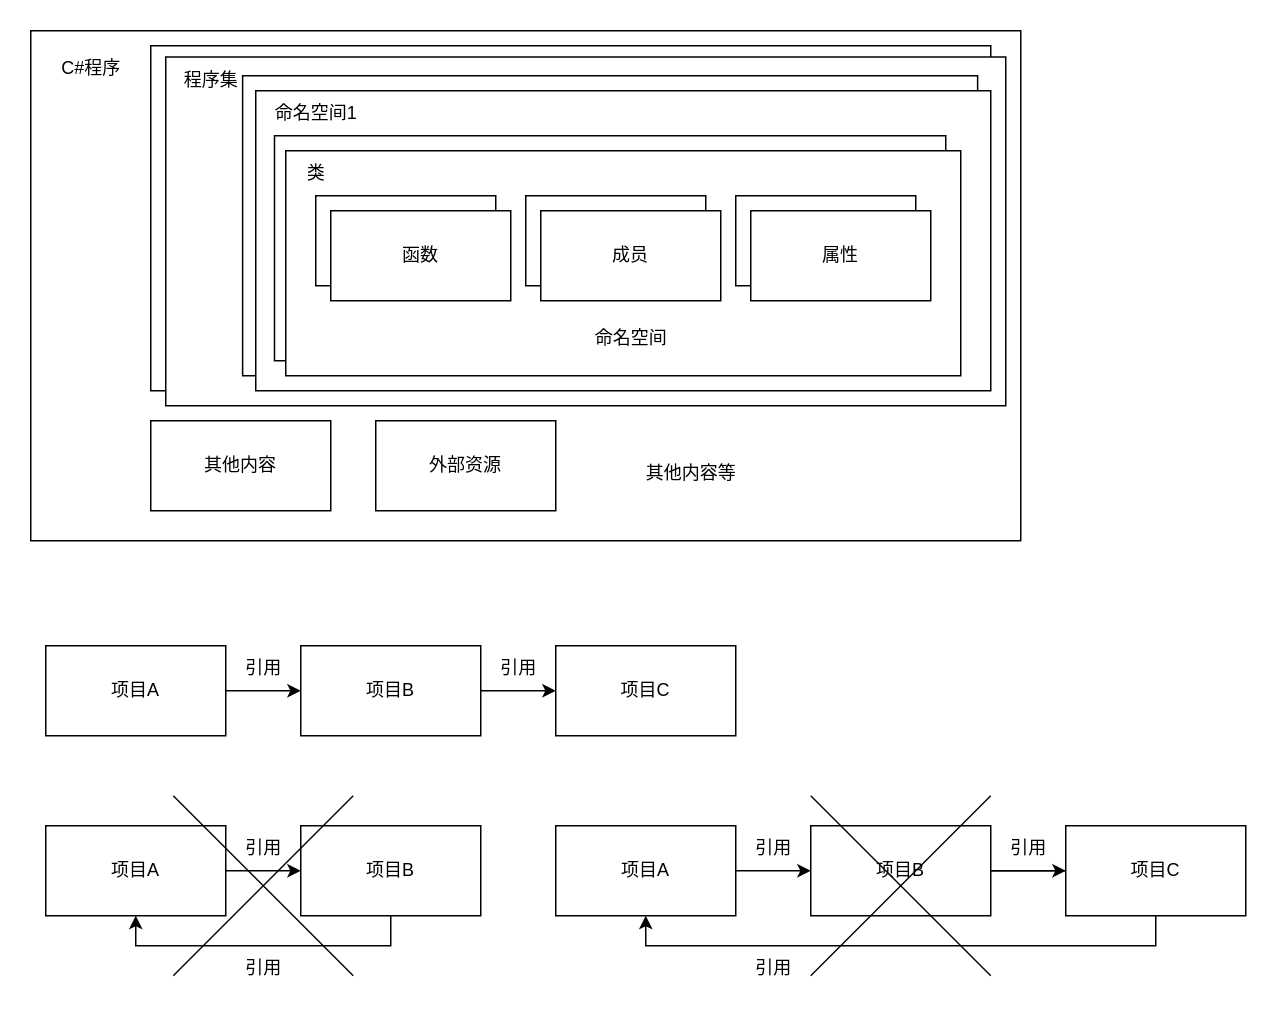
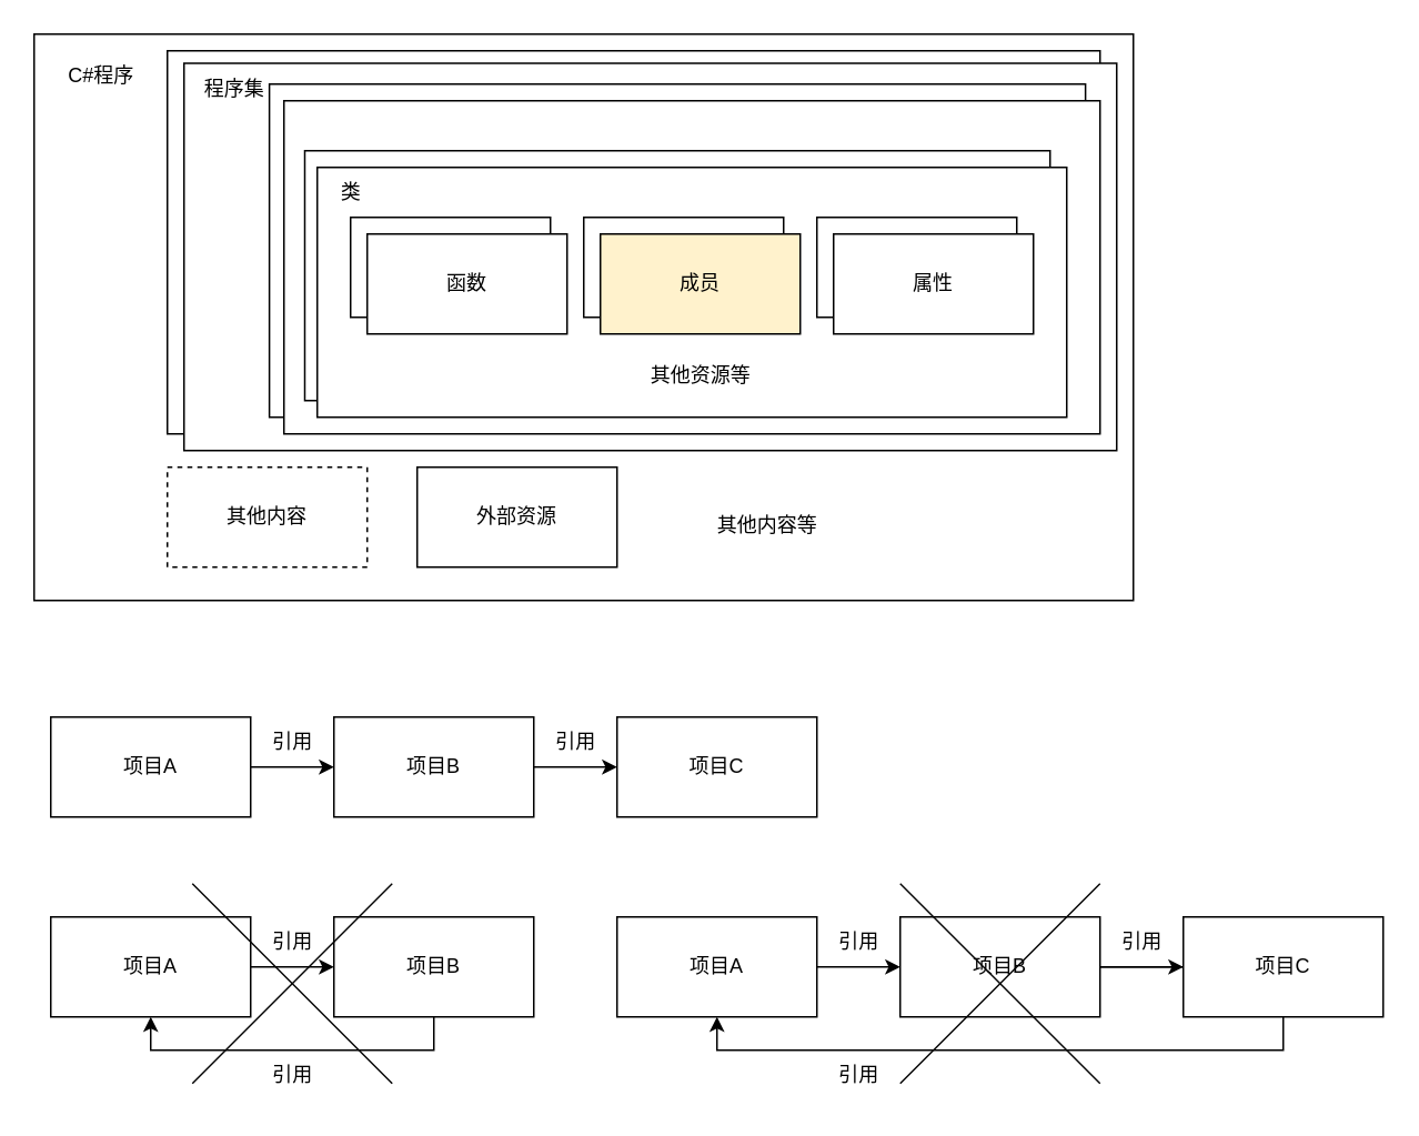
  <mxCell id="0" />
  <mxCell id="1" parent="0" />
  <mxCell id="2" value="" style="rounded=0;whiteSpace=wrap;html=1;" vertex="1" parent="1"><mxGeometry x="20" y="20" width="660" height="340" as="geometry" /></mxCell>
  <mxCell id="3" value="" style="whiteSpace=wrap;html=1;" vertex="1" parent="1"><mxGeometry x="100" y="30" width="560" height="230" as="geometry" /></mxCell>
  <mxCell id="4" value="" style="whiteSpace=wrap;html=1;" vertex="1" parent="1"><mxGeometry x="110" y="37.5" width="560" height="232.5" as="geometry" /></mxCell>
  <mxCell id="5" value="C#程序" style="text;html=1;align=center;verticalAlign=middle;resizable=0;points=[];autosize=1;strokeColor=none;fillColor=none;" vertex="1" parent="1"><mxGeometry x="30" y="30" width="60" height="30" as="geometry" /></mxCell>
  <mxCell id="6" value="" style="whiteSpace=wrap;html=1;" vertex="1" parent="1"><mxGeometry x="161.25" y="50" width="490" height="200" as="geometry" /></mxCell>
  <mxCell id="7" value="" style="whiteSpace=wrap;html=1;" vertex="1" parent="1"><mxGeometry x="170" y="60" width="490" height="200" as="geometry" /></mxCell>
- <mxCell id="8" value="命名空间1" style="text;html=1;align=center;verticalAlign=middle;resizable=0;points=[];autosize=1;strokeColor=none;fillColor=none;" vertex="1" parent="1"><mxGeometry x="170" y="60" width="80" height="30" as="geometry" /></mxCell>
  <mxCell id="9" value="" style="whiteSpace=wrap;html=1;" vertex="1" parent="1"><mxGeometry x="182.5" y="90" width="447.5" height="150" as="geometry" /></mxCell>
  <mxCell id="10" value="" style="whiteSpace=wrap;html=1;" vertex="1" parent="1"><mxGeometry x="190" y="100" width="450" height="150" as="geometry" /></mxCell>
  <mxCell id="11" value="类" style="text;html=1;align=center;verticalAlign=middle;resizable=0;points=[];autosize=1;strokeColor=none;fillColor=none;" vertex="1" parent="1"><mxGeometry x="190" y="100" width="40" height="30" as="geometry" /></mxCell>
  <mxCell id="12" value="函数" style="whiteSpace=wrap;html=1;" vertex="1" parent="1"><mxGeometry x="210" y="130" width="120" height="60" as="geometry" /></mxCell>
  <mxCell id="13" value="函数" style="whiteSpace=wrap;html=1;" vertex="1" parent="1"><mxGeometry x="220" y="140" width="120" height="60" as="geometry" /></mxCell>
  <mxCell id="14" value="" style="whiteSpace=wrap;html=1;" vertex="1" parent="1"><mxGeometry x="350" y="130" width="120" height="60" as="geometry" /></mxCell>
- <mxCell id="15" value="成员" style="whiteSpace=wrap;html=1;" vertex="1" parent="1"><mxGeometry x="360" y="140" width="120" height="60" as="geometry" /></mxCell>
+ <mxCell id="15" value="成员" style="whiteSpace=wrap;html=1;fillColor=#fff2cc;" vertex="1" parent="1"><mxGeometry x="360" y="140" width="120" height="60" as="geometry" /></mxCell>
  <mxCell id="16" value="" style="whiteSpace=wrap;html=1;" vertex="1" parent="1"><mxGeometry x="490" y="130" width="120" height="60" as="geometry" /></mxCell>
  <mxCell id="17" value="属性" style="whiteSpace=wrap;html=1;" vertex="1" parent="1"><mxGeometry x="500" y="140" width="120" height="60" as="geometry" /></mxCell>
- <mxCell id="18" value="命名空间" style="text;html=1;align=center;verticalAlign=middle;resizable=0;points=[];autosize=1;strokeColor=none;fillColor=none;" vertex="1" parent="1"><mxGeometry x="380" y="210" width="80" height="30" as="geometry" /></mxCell>
+ <mxCell id="18" value="其他资源等" style="text;html=1;align=center;verticalAlign=middle;resizable=0;points=[];autosize=1;strokeColor=none;fillColor=none;" vertex="1" parent="1"><mxGeometry x="380" y="210" width="80" height="30" as="geometry" /></mxCell>
  <mxCell id="19" value="外部资源" style="rounded=0;whiteSpace=wrap;html=1;" vertex="1" parent="1"><mxGeometry x="250" y="280" width="120" height="60" as="geometry" /></mxCell>
- <mxCell id="20" value="其他内容" style="rounded=0;whiteSpace=wrap;html=1;" vertex="1" parent="1"><mxGeometry x="100" y="280" width="120" height="60" as="geometry" /></mxCell>
+ <mxCell id="20" value="其他内容" style="rounded=0;whiteSpace=wrap;html=1;dashed=1;" vertex="1" parent="1"><mxGeometry x="100" y="280" width="120" height="60" as="geometry" /></mxCell>
  <mxCell id="21" value="程序集" style="text;html=1;align=center;verticalAlign=middle;resizable=0;points=[];autosize=1;strokeColor=none;fillColor=none;" vertex="1" parent="1"><mxGeometry x="110" y="37.5" width="60" height="30" as="geometry" /></mxCell>
  <mxCell id="22" value="其他内容等" style="text;html=1;align=center;verticalAlign=middle;resizable=0;points=[];autosize=1;strokeColor=none;fillColor=none;" vertex="1" parent="1"><mxGeometry x="420" y="300" width="80" height="30" as="geometry" /></mxCell>
  <mxCell id="23" value="" style="edgeStyle=orthogonalEdgeStyle;rounded=0;orthogonalLoop=1;jettySize=auto;html=1;" edge="1" parent="1" source="24" target="26"><mxGeometry relative="1" as="geometry" /></mxCell>
  <mxCell id="24" value="项目A" style="whiteSpace=wrap;html=1;" vertex="1" parent="1"><mxGeometry x="30" y="430" width="120" height="60" as="geometry" /></mxCell>
  <mxCell id="25" value="" style="edgeStyle=orthogonalEdgeStyle;rounded=0;orthogonalLoop=1;jettySize=auto;html=1;" edge="1" parent="1" source="26" target="28"><mxGeometry relative="1" as="geometry" /></mxCell>
  <mxCell id="26" value="项目B" style="whiteSpace=wrap;html=1;" vertex="1" parent="1"><mxGeometry x="200" y="430" width="120" height="60" as="geometry" /></mxCell>
  <mxCell id="27" value="引用" style="text;html=1;align=center;verticalAlign=middle;resizable=0;points=[];autosize=1;strokeColor=none;fillColor=none;" vertex="1" parent="1"><mxGeometry x="150" y="430" width="50" height="30" as="geometry" /></mxCell>
  <mxCell id="28" value="项目C" style="whiteSpace=wrap;html=1;" vertex="1" parent="1"><mxGeometry x="370" y="430" width="120" height="60" as="geometry" /></mxCell>
  <mxCell id="29" value="引用" style="text;html=1;align=center;verticalAlign=middle;resizable=0;points=[];autosize=1;strokeColor=none;fillColor=none;" vertex="1" parent="1"><mxGeometry x="320" y="430" width="50" height="30" as="geometry" /></mxCell>
  <mxCell id="30" style="edgeStyle=orthogonalEdgeStyle;rounded=0;orthogonalLoop=1;jettySize=auto;html=1;entryX=0;entryY=0.5;entryDx=0;entryDy=0;" edge="1" parent="1" source="31" target="33"><mxGeometry relative="1" as="geometry" /></mxCell>
  <mxCell id="31" value="项目A" style="whiteSpace=wrap;html=1;" vertex="1" parent="1"><mxGeometry x="30" y="550" width="120" height="60" as="geometry" /></mxCell>
  <mxCell id="32" style="edgeStyle=orthogonalEdgeStyle;rounded=0;orthogonalLoop=1;jettySize=auto;html=1;entryX=0.5;entryY=1;entryDx=0;entryDy=0;" edge="1" parent="1" source="33" target="31"><mxGeometry relative="1" as="geometry"><Array as="points"><mxPoint x="260" y="630" /><mxPoint x="90" y="630" /></Array></mxGeometry></mxCell>
  <mxCell id="33" value="项目B" style="whiteSpace=wrap;html=1;" vertex="1" parent="1"><mxGeometry x="200" y="550" width="120" height="60" as="geometry" /></mxCell>
  <mxCell id="34" value="引用" style="text;html=1;align=center;verticalAlign=middle;resizable=0;points=[];autosize=1;strokeColor=none;fillColor=none;" vertex="1" parent="1"><mxGeometry x="150" y="550" width="50" height="30" as="geometry" /></mxCell>
  <mxCell id="35" value="引用" style="text;html=1;align=center;verticalAlign=middle;resizable=0;points=[];autosize=1;strokeColor=none;fillColor=none;" vertex="1" parent="1"><mxGeometry x="150" y="630" width="50" height="30" as="geometry" /></mxCell>
  <mxCell id="36" value="" style="endArrow=none;html=1;rounded=0;" edge="1" parent="1"><mxGeometry width="50" height="50" relative="1" as="geometry"><mxPoint x="115" y="650" as="sourcePoint" /><mxPoint x="235" y="530" as="targetPoint" /></mxGeometry></mxCell>
  <mxCell id="37" value="" style="endArrow=none;html=1;rounded=0;" edge="1" parent="1"><mxGeometry width="50" height="50" relative="1" as="geometry"><mxPoint x="115" y="530" as="sourcePoint" /><mxPoint x="235" y="650" as="targetPoint" /></mxGeometry></mxCell>
  <mxCell id="38" style="edgeStyle=orthogonalEdgeStyle;rounded=0;orthogonalLoop=1;jettySize=auto;html=1;entryX=0;entryY=0.5;entryDx=0;entryDy=0;" edge="1" parent="1" source="39" target="42"><mxGeometry relative="1" as="geometry" /></mxCell>
  <mxCell id="39" value="项目A" style="whiteSpace=wrap;html=1;" vertex="1" parent="1"><mxGeometry x="370" y="550" width="120" height="60" as="geometry" /></mxCell>
  <mxCell id="40" style="edgeStyle=orthogonalEdgeStyle;rounded=0;orthogonalLoop=1;jettySize=auto;html=1;entryX=0.5;entryY=1;entryDx=0;entryDy=0;" edge="1" parent="1" source="42" target="39"><mxGeometry relative="1" as="geometry"><Array as="points"><mxPoint x="770" y="580" /><mxPoint x="770" y="630" /><mxPoint x="430" y="630" /></Array></mxGeometry></mxCell>
  <mxCell id="41" value="" style="edgeStyle=orthogonalEdgeStyle;rounded=0;orthogonalLoop=1;jettySize=auto;html=1;" edge="1" parent="1" source="42" target="47"><mxGeometry relative="1" as="geometry" /></mxCell>
  <mxCell id="42" value="项目B" style="whiteSpace=wrap;html=1;" vertex="1" parent="1"><mxGeometry x="540" y="550" width="120" height="60" as="geometry" /></mxCell>
  <mxCell id="43" value="引用" style="text;html=1;align=center;verticalAlign=middle;resizable=0;points=[];autosize=1;strokeColor=none;fillColor=none;" vertex="1" parent="1"><mxGeometry x="490" y="550" width="50" height="30" as="geometry" /></mxCell>
  <mxCell id="44" value="引用" style="text;html=1;align=center;verticalAlign=middle;resizable=0;points=[];autosize=1;strokeColor=none;fillColor=none;" vertex="1" parent="1"><mxGeometry x="490" y="630" width="50" height="30" as="geometry" /></mxCell>
  <mxCell id="45" value="" style="endArrow=none;html=1;rounded=0;" edge="1" parent="1"><mxGeometry width="50" height="50" relative="1" as="geometry"><mxPoint x="540" y="650" as="sourcePoint" /><mxPoint x="660" y="530" as="targetPoint" /></mxGeometry></mxCell>
  <mxCell id="46" value="" style="endArrow=none;html=1;rounded=0;" edge="1" parent="1"><mxGeometry width="50" height="50" relative="1" as="geometry"><mxPoint x="540" y="530" as="sourcePoint" /><mxPoint x="660" y="650" as="targetPoint" /></mxGeometry></mxCell>
  <mxCell id="47" value="项目C" style="whiteSpace=wrap;html=1;" vertex="1" parent="1"><mxGeometry x="710" y="550" width="120" height="60" as="geometry" /></mxCell>
  <mxCell id="48" value="引用" style="text;html=1;align=center;verticalAlign=middle;resizable=0;points=[];autosize=1;strokeColor=none;fillColor=none;" vertex="1" parent="1"><mxGeometry x="660" y="550" width="50" height="30" as="geometry" /></mxCell>
